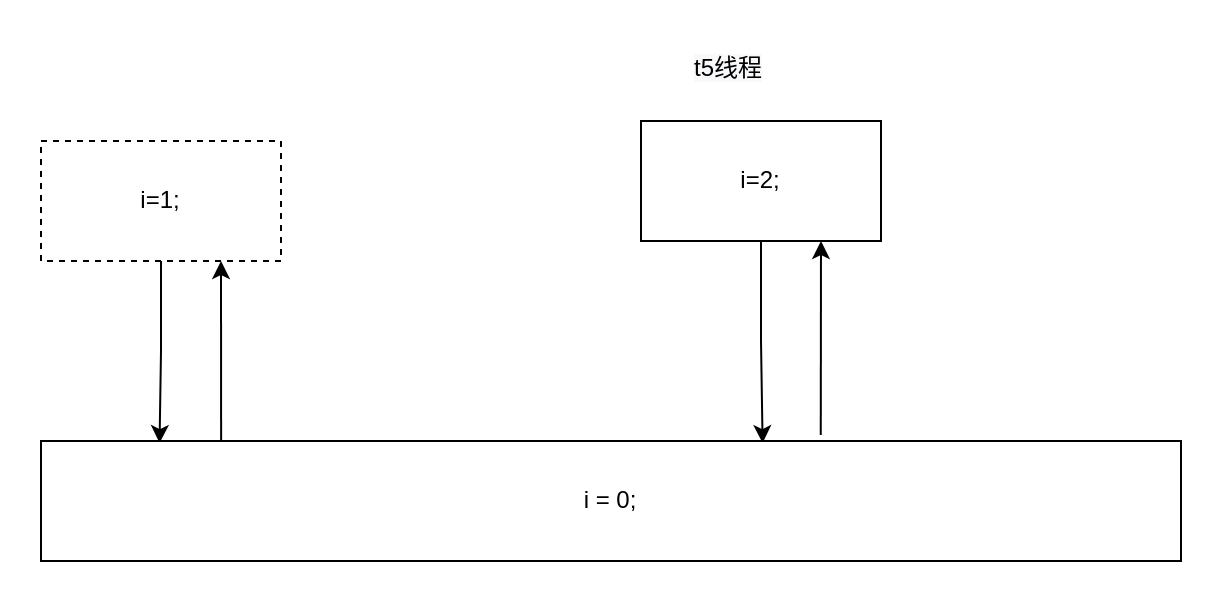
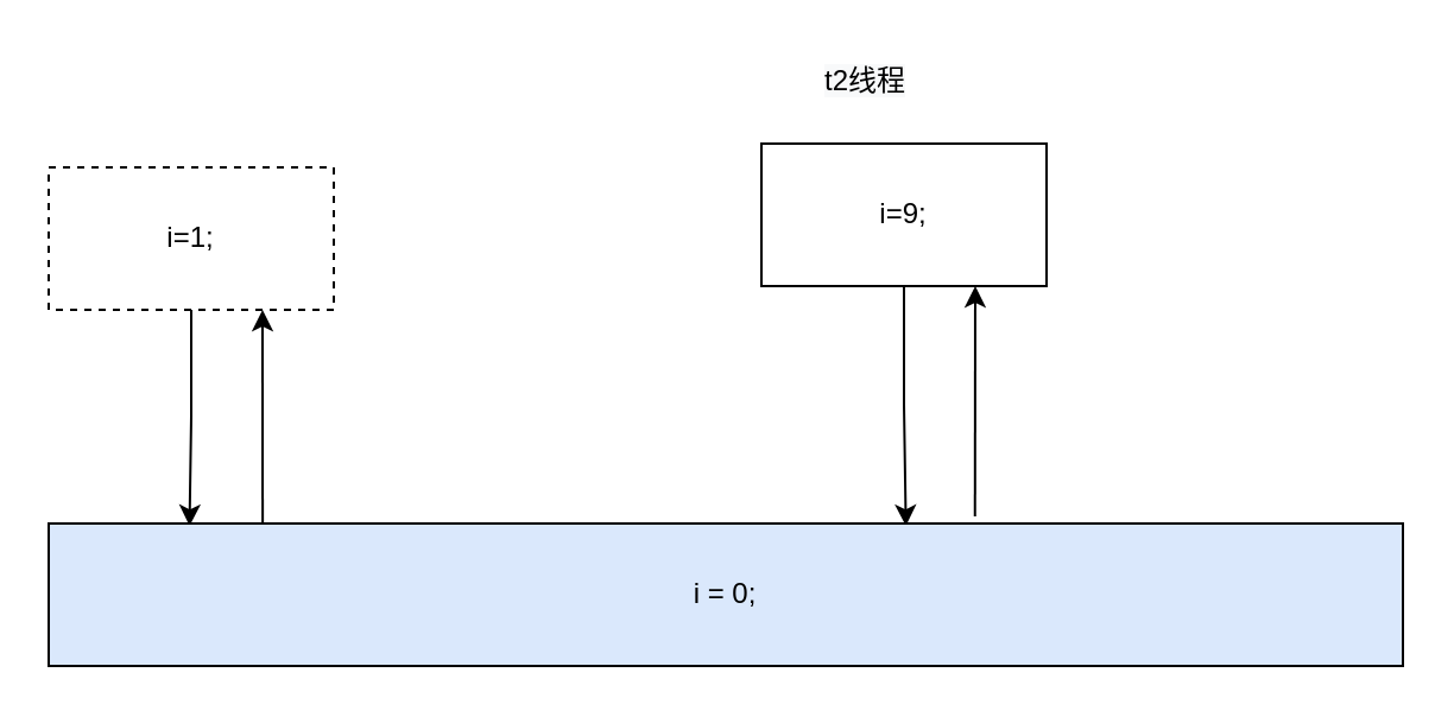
  <mxCell id="0" />
  <mxCell id="1" parent="0" />
  <mxCell id="2" style="edgeStyle=orthogonalEdgeStyle;rounded=0;orthogonalLoop=1;jettySize=auto;html=1;entryX=0.104;entryY=0.017;entryDx=0;entryDy=0;entryPerimeter=0;" edge="1" parent="1" source="3" target="6"><mxGeometry relative="1" as="geometry" /></mxCell>
  <mxCell id="3" value="i=1;" style="rounded=0;whiteSpace=wrap;html=1;dashed=1;" vertex="1" parent="1"><mxGeometry x="20" y="70" width="120" height="60" as="geometry" /></mxCell>
  <mxCell id="4" style="edgeStyle=orthogonalEdgeStyle;rounded=0;orthogonalLoop=1;jettySize=auto;html=1;entryX=0.633;entryY=0.017;entryDx=0;entryDy=0;entryPerimeter=0;" edge="1" parent="1" source="5" target="6"><mxGeometry relative="1" as="geometry" /></mxCell>
- <mxCell id="5" value="i=2;" style="rounded=0;whiteSpace=wrap;html=1;" vertex="1" parent="1"><mxGeometry x="320" y="60" width="120" height="60" as="geometry" /></mxCell>
- <mxCell id="6" value="i = 0;" style="rounded=0;whiteSpace=wrap;html=1;" vertex="1" parent="1"><mxGeometry x="20" y="220" width="570" height="60" as="geometry" /></mxCell>
- <mxCell id="7" value="&lt;span style=&quot;color: rgb(0, 0, 0); font-family: Helvetica; font-size: 12px; font-style: normal; font-variant-ligatures: normal; font-variant-caps: normal; font-weight: 400; letter-spacing: normal; orphans: 2; text-align: center; text-indent: 0px; text-transform: none; widows: 2; word-spacing: 0px; -webkit-text-stroke-width: 0px; background-color: rgb(248, 249, 250); text-decoration-thickness: initial; text-decoration-style: initial; text-decoration-color: initial; float: none; display: inline !important;&quot;&gt;t5线程&lt;/span&gt;" style="text;whiteSpace=wrap;html=1;" vertex="1" parent="1"><mxGeometry x="345" y="20" width="70" height="40" as="geometry" /></mxCell>
+ <mxCell id="5" value="i=9;" style="rounded=0;whiteSpace=wrap;html=1;" vertex="1" parent="1"><mxGeometry x="320" y="60" width="120" height="60" as="geometry" /></mxCell>
+ <mxCell id="6" value="i = 0;" style="rounded=0;whiteSpace=wrap;html=1;fillColor=#dae8fc;" vertex="1" parent="1"><mxGeometry x="20" y="220" width="570" height="60" as="geometry" /></mxCell>
+ <mxCell id="7" value="&lt;span style=&quot;color: rgb(0, 0, 0); font-family: Helvetica; font-size: 12px; font-style: normal; font-variant-ligatures: normal; font-variant-caps: normal; font-weight: 400; letter-spacing: normal; orphans: 2; text-align: center; text-indent: 0px; text-transform: none; widows: 2; word-spacing: 0px; -webkit-text-stroke-width: 0px; background-color: rgb(248, 249, 250); text-decoration-thickness: initial; text-decoration-style: initial; text-decoration-color: initial; float: none; display: inline !important;&quot;&gt;t2线程&lt;/span&gt;" style="text;whiteSpace=wrap;html=1;" vertex="1" parent="1"><mxGeometry x="345" y="20" width="70" height="40" as="geometry" /></mxCell>
  <mxCell id="8" value="" style="endArrow=classic;html=1;rounded=0;entryX=0.75;entryY=1;entryDx=0;entryDy=0;exitX=0.158;exitY=0;exitDx=0;exitDy=0;exitPerimeter=0;" edge="1" parent="1" source="6" target="3"><mxGeometry width="50" height="50" relative="1" as="geometry"><mxPoint x="100" y="250" as="sourcePoint" /><mxPoint x="150" y="200" as="targetPoint" /></mxGeometry></mxCell>
  <mxCell id="9" value="" style="endArrow=classic;html=1;rounded=0;entryX=0.75;entryY=1;entryDx=0;entryDy=0;exitX=0.684;exitY=-0.05;exitDx=0;exitDy=0;exitPerimeter=0;" edge="1" parent="1" source="6" target="5"><mxGeometry width="50" height="50" relative="1" as="geometry"><mxPoint x="430" y="200" as="sourcePoint" /><mxPoint x="480" y="150" as="targetPoint" /></mxGeometry></mxCell>
